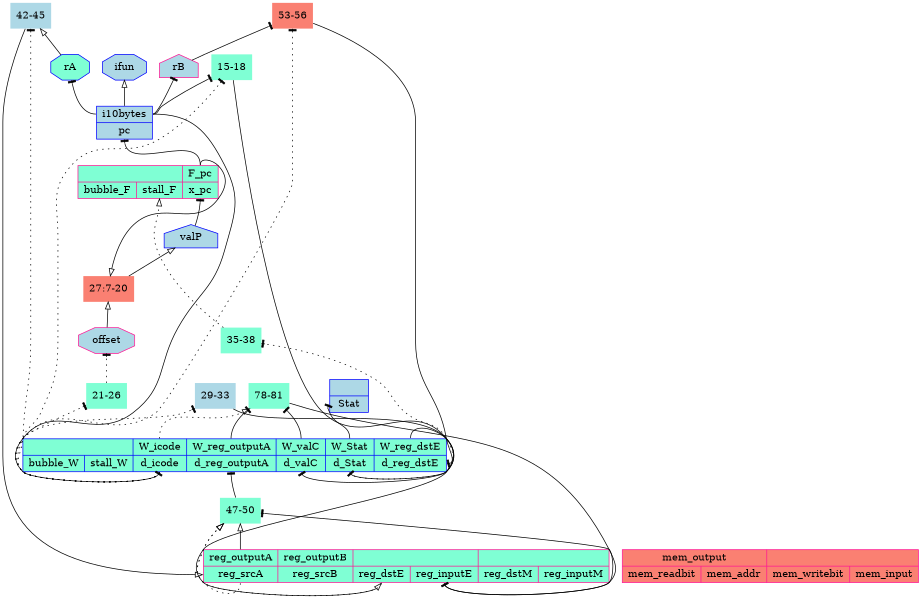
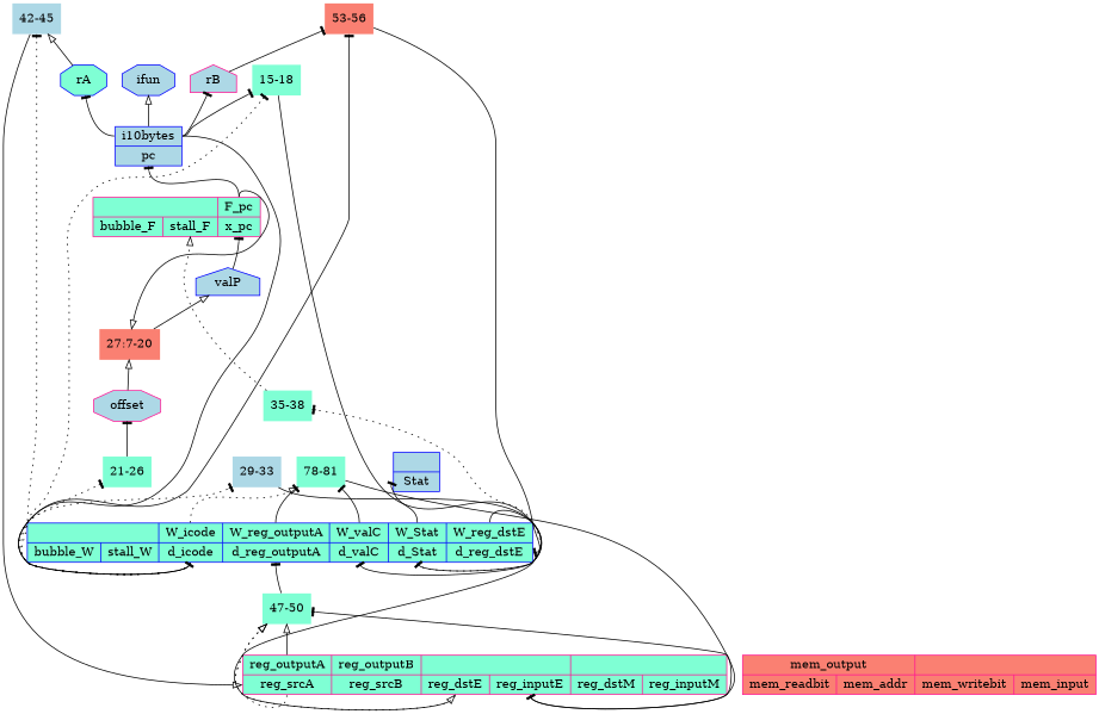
  digraph {
    fontname="DejaVu Serif"
    rankdir=BT
    node [color=deeppink fillcolor=aquamarine fontname="DejaVu Serif" shape=none style=filled]
    edge [arrowhead=tee fontname="DejaVu Serif"]
    n1 [label="{<reg_outputA>reg_outputA|<reg_srcA>reg_srcA}|{<reg_outputB>reg_outputB|<reg_srcB>reg_srcB}|{|{<reg_dstE>reg_dstE|<reg_inputE>reg_inputE}}|{|{<reg_dstM>reg_dstM|<reg_inputM>reg_inputM}}" shape=record]
    n2 [label="47-50"]
    n3 [color=blue label="{|{<bubble_W>bubble_W|<stall_W>stall_W}}|{<W_icode>W_icode|<d_icode>d_icode}|{<W_reg_outputA>W_reg_outputA|<d_reg_outputA>d_reg_outputA}|{<W_valC>W_valC|<d_valC>d_valC}|{<W_Stat>W_Stat|<d_Stat>d_Stat}|{<W_reg_dstE>W_reg_dstE|<d_reg_dstE>d_reg_dstE}" shape=record]
    n4 [fillcolor=salmon label="{<mem_output>mem_output|{<mem_readbit>mem_readbit|<mem_addr>mem_addr}}|{|{<mem_writebit>mem_writebit|<mem_input>mem_input}}" shape=record]
    n5 [color=blue fillcolor=lightblue label="{<i10bytes>i10bytes|<pc>pc}" shape=record]
    ifun [color=blue fillcolor=lightblue shape=octagon]
    rA [color=blue shape=octagon]
    rB [fillcolor=lightblue shape=house]
    n9 [label="15-18"]
    n10 [color=blue fillcolor=lightblue label="{|<Stat>Stat}" shape=record]
    n11 [color=blue label="21-26"]
    n12 [color=blue fillcolor=lightblue label="29-33"]
    n13 [label="35-38"]
    n14 [fillcolor=lightblue label="42-45"]
    n15 [fillcolor=salmon label="53-56"]
    n16 [label="78-81"]
    n17 [label="{|{<bubble_F>bubble_F|<stall_F>stall_F}}|{<F_pc>F_pc|<x_pc>x_pc}" shape=record]
    n18 [fillcolor=salmon label="27:7-20"]
    valP [color=blue fillcolor=lightblue shape=house]
    offset [fillcolor=lightblue shape=octagon]
    n1 -> n2 [tailport=reg_inputE]
    n1 -> n2 [arrowhead=onormal tailport=reg_outputA]
    n1 -> n2 [arrowhead=onormal style=dotted tailport=reg_dstE]
    n1 -> n2 [arrowhead=onormal style=dotted tailport=reg_srcA]
    n2 -> n3 [headport=d_reg_outputA]
    n3 -> n1 [arrowhead=onormal headport=reg_dstE tailport=W_reg_dstE]
    n3 -> n9 [style=dotted tailport=d_icode]
    n3 -> n10 [headport=Stat tailport=W_Stat]
    n3 -> n11 [style=dotted tailport=d_icode]
    n3 -> n12 [style=dotted tailport=d_icode]
    n3 -> n13 [style=dotted tailport=d_Stat]
    n3 -> n14 [style=dotted tailport=d_icode]
-   n3 -> n15 [style=dotted tailport=d_icode]
+   n3 -> n15 [style=solid tailport=d_icode]
    n3 -> n16 [tailport=W_reg_outputA]
    n3 -> n16 [tailport=W_valC]
    n3 -> n16 [arrowhead=onormal style=dotted tailport=W_icode]
    n5 -> n3 [headport=d_icode tailport=i10bytes]
    n5 -> ifun [arrowhead=onormal tailport=i10bytes]
    n5 -> rA [tailport=i10bytes]
    n5 -> rB [tailport=i10bytes]
    n5 -> n9 [tailport=i10bytes]
    rA -> n14 [arrowhead=onormal]
    rB -> n15
    n9 -> n3 [headport=d_valC]
-   n11 -> offset [style=dotted]
+   n11 -> offset
    n12 -> n3 [headport=d_Stat]
    n13 -> n17 [arrowhead=onormal headport=stall_F style=dotted]
    n14 -> n1 [arrowhead=onormal headport=reg_srcA]
    n15 -> n3 [headport=d_reg_dstE]
    n16 -> n1 [headport=reg_inputE]
    n17 -> n5 [headport=pc tailport=F_pc]
    n17 -> n18 [arrowhead=onormal tailport=F_pc]
    n18 -> valP [arrowhead=onormal]
    valP -> n17 [headport=x_pc]
    offset -> n18 [arrowhead=onormal]
  }
